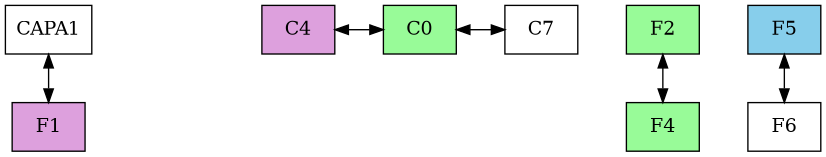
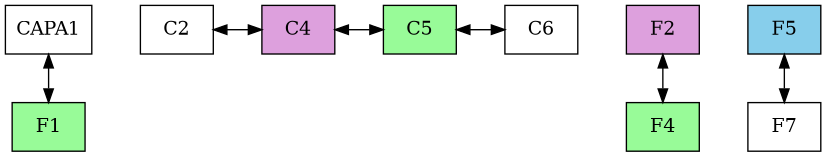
  digraph {
    fontname="DejaVu Serif"
    nodesep=0.5
    rankdir=TB
    node [fillcolor=white fontname="DejaVu Serif" shape=rectangle style=filled]
    edge [dir=both fontname="DejaVu Serif"]
    CAPA1
+   C2
    C4 [fillcolor=plum]
-   C5 [fillcolor=palegreen label=C0]
-   C7
-   F1 [fillcolor=plum]
-   F2 [fillcolor=palegreen]
+   C5 [fillcolor=palegreen]
+   C7 [label=C6]
+   F1 [fillcolor=palegreen]
+   F2 [fillcolor=plum]
    F4 [fillcolor=palegreen]
    F5 [fillcolor=skyblue]
-   F7 [label=F6]
+   F7
    subgraph sub_1 {
      rank=same
      CAPA1
+     C2
      C4
      C5
      C7
    }
    CAPA1 -> F1
+   C2 -> C4
    C4 -> C5
    C5 -> C7
    F2 -> F4
    F5 -> F7
  }
